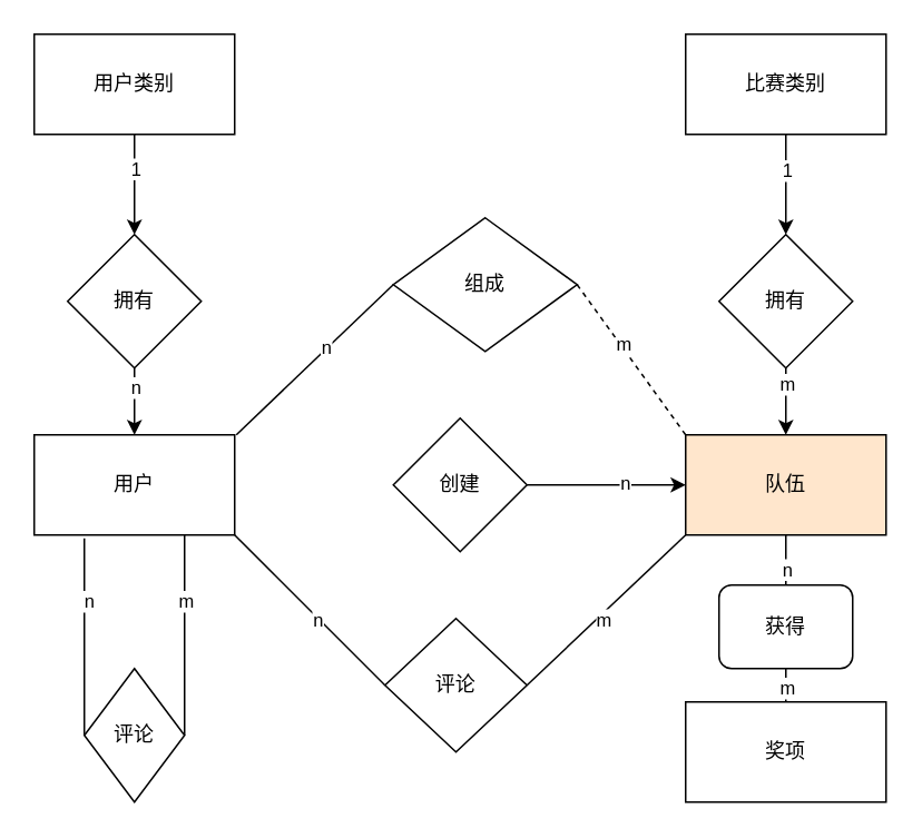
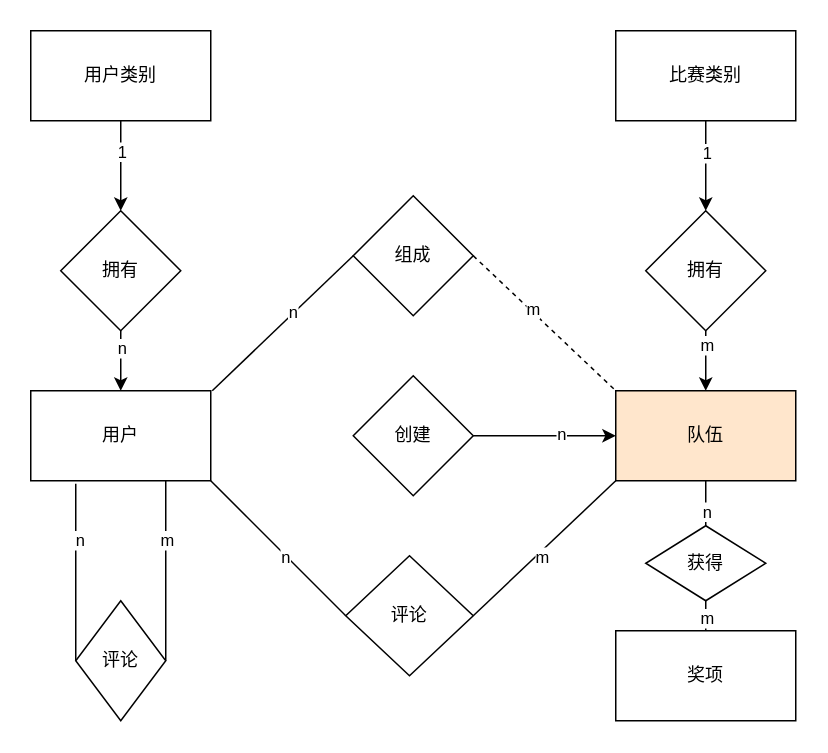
  <mxCell id="0" />
  <mxCell id="1" parent="0" />
  <mxCell id="2" value="用户" style="rounded=0;whiteSpace=wrap;html=1;" vertex="1" parent="1"><mxGeometry x="20" y="260" width="120" height="60" as="geometry" /></mxCell>
  <mxCell id="3" value="队伍" style="rounded=0;whiteSpace=wrap;html=1;fillColor=#ffe6cc;" vertex="1" parent="1"><mxGeometry x="410" y="260" width="120" height="60" as="geometry" /></mxCell>
  <mxCell id="4" value="" style="endArrow=none;html=1;entryX=0;entryY=0.5;entryDx=0;entryDy=0;" edge="1" parent="1" target="6"><mxGeometry width="50" height="50" relative="1" as="geometry"><mxPoint x="141" y="260" as="sourcePoint" /><mxPoint x="200" y="290" as="targetPoint" /></mxGeometry></mxCell>
  <mxCell id="5" value="n" style="edgeLabel;html=1;align=center;verticalAlign=middle;resizable=0;points=[];" vertex="1" connectable="0" parent="4"><mxGeometry x="0.152" y="1" relative="1" as="geometry"><mxPoint as="offset" /></mxGeometry></mxCell>
- <mxCell id="6" value="组成" style="rhombus;whiteSpace=wrap;html=1;" vertex="1" parent="1"><mxGeometry x="235" y="130" width="110" height="80" as="geometry" /></mxCell>
+ <mxCell id="6" value="组成" style="rhombus;whiteSpace=wrap;html=1;" vertex="1" parent="1"><mxGeometry x="235" y="130" width="80" height="80" as="geometry" /></mxCell>
  <mxCell id="7" value="" style="endArrow=none;html=1;entryX=0;entryY=0;entryDx=0;entryDy=0;exitX=1;exitY=0.5;exitDx=0;exitDy=0;dashed=1;" edge="1" parent="1" source="6" target="3"><mxGeometry width="50" height="50" relative="1" as="geometry"><mxPoint x="300" y="460" as="sourcePoint" /><mxPoint x="350" y="410" as="targetPoint" /></mxGeometry></mxCell>
  <mxCell id="8" value="m" style="edgeLabel;html=1;align=center;verticalAlign=middle;resizable=0;points=[];" vertex="1" connectable="0" parent="7"><mxGeometry x="-0.187" y="1" relative="1" as="geometry"><mxPoint as="offset" /></mxGeometry></mxCell>
  <mxCell id="9" value="评论" style="rhombus;whiteSpace=wrap;html=1;" vertex="1" parent="1"><mxGeometry x="230" y="370" width="85" height="80" as="geometry" /></mxCell>
  <mxCell id="10" value="" style="endArrow=none;html=1;entryX=1;entryY=1;entryDx=0;entryDy=0;exitX=0;exitY=0.5;exitDx=0;exitDy=0;" edge="1" parent="1" source="9" target="2"><mxGeometry width="50" height="50" relative="1" as="geometry"><mxPoint x="300" y="460" as="sourcePoint" /><mxPoint x="350" y="410" as="targetPoint" /></mxGeometry></mxCell>
  <mxCell id="11" value="n" style="edgeLabel;html=1;align=center;verticalAlign=middle;resizable=0;points=[];" vertex="1" connectable="0" parent="10"><mxGeometry x="0.245" y="-1" relative="1" as="geometry"><mxPoint x="15" y="17" as="offset" /></mxGeometry></mxCell>
  <mxCell id="12" value="" style="endArrow=none;html=1;entryX=0;entryY=1;entryDx=0;entryDy=0;exitX=1;exitY=0.5;exitDx=0;exitDy=0;" edge="1" parent="1" source="9" target="3"><mxGeometry width="50" height="50" relative="1" as="geometry"><mxPoint x="295" y="400" as="sourcePoint" /><mxPoint x="350" y="410" as="targetPoint" /></mxGeometry></mxCell>
  <mxCell id="13" value="m" style="edgeLabel;html=1;align=center;verticalAlign=middle;resizable=0;points=[];" vertex="1" connectable="0" parent="12"><mxGeometry x="0.152" relative="1" as="geometry"><mxPoint x="-9" y="12" as="offset" /></mxGeometry></mxCell>
  <mxCell id="14" value="" style="edgeStyle=none;rounded=0;orthogonalLoop=1;jettySize=auto;html=1;" edge="1" parent="1" source="16" target="3"><mxGeometry relative="1" as="geometry" /></mxCell>
  <mxCell id="15" value="n" style="edgeLabel;html=1;align=center;verticalAlign=middle;resizable=0;points=[];" vertex="1" connectable="0" parent="14"><mxGeometry x="0.216" y="2" relative="1" as="geometry"><mxPoint as="offset" /></mxGeometry></mxCell>
  <mxCell id="16" value="创建" style="rhombus;whiteSpace=wrap;html=1;" vertex="1" parent="1"><mxGeometry x="235" y="250" width="80" height="80" as="geometry" /></mxCell>
  <mxCell id="17" value="评论" style="rhombus;whiteSpace=wrap;html=1;" vertex="1" parent="1"><mxGeometry x="50" y="400" width="60" height="80" as="geometry" /></mxCell>
  <mxCell id="18" value="" style="endArrow=none;html=1;entryX=0;entryY=0.5;entryDx=0;entryDy=0;" edge="1" parent="1" target="17"><mxGeometry width="50" height="50" relative="1" as="geometry"><mxPoint x="50" y="322" as="sourcePoint" /><mxPoint x="350" y="310" as="targetPoint" /></mxGeometry></mxCell>
  <mxCell id="19" value="n" style="edgeLabel;html=1;align=center;verticalAlign=middle;resizable=0;points=[];" vertex="1" connectable="0" parent="18"><mxGeometry x="-0.377" y="2" relative="1" as="geometry"><mxPoint as="offset" /></mxGeometry></mxCell>
  <mxCell id="20" value="" style="endArrow=none;html=1;exitX=1;exitY=0.5;exitDx=0;exitDy=0;entryX=0.75;entryY=1;entryDx=0;entryDy=0;" edge="1" parent="1" source="17" target="2"><mxGeometry width="50" height="50" relative="1" as="geometry"><mxPoint x="300" y="360" as="sourcePoint" /><mxPoint x="350" y="310" as="targetPoint" /></mxGeometry></mxCell>
  <mxCell id="21" value="m" style="edgeLabel;html=1;align=center;verticalAlign=middle;resizable=0;points=[];" vertex="1" connectable="0" parent="20"><mxGeometry x="0.343" relative="1" as="geometry"><mxPoint as="offset" /></mxGeometry></mxCell>
  <mxCell id="22" value="" style="edgeStyle=none;rounded=0;orthogonalLoop=1;jettySize=auto;html=1;" edge="1" parent="1" source="24" target="2"><mxGeometry relative="1" as="geometry" /></mxCell>
  <mxCell id="23" value="n" style="edgeLabel;html=1;align=center;verticalAlign=middle;resizable=0;points=[];" vertex="1" connectable="0" parent="22"><mxGeometry x="-0.458" relative="1" as="geometry"><mxPoint as="offset" /></mxGeometry></mxCell>
  <mxCell id="24" value="拥有" style="rhombus;whiteSpace=wrap;html=1;rounded=0;" vertex="1" parent="1"><mxGeometry x="40" width="80" height="80" as="geometry" y="140" /></mxCell>
  <mxCell id="25" value="" style="edgeStyle=none;rounded=0;orthogonalLoop=1;jettySize=auto;html=1;" edge="1" parent="1" source="27" target="24"><mxGeometry relative="1" as="geometry" /></mxCell>
  <mxCell id="26" value="1" style="edgeLabel;html=1;align=center;verticalAlign=middle;resizable=0;points=[];" vertex="1" connectable="0" parent="25"><mxGeometry x="0.278" y="1" relative="1" as="geometry"><mxPoint x="-1" y="-18" as="offset" /></mxGeometry></mxCell>
  <mxCell id="27" value="用户类别" style="whiteSpace=wrap;html=1;rounded=0;" vertex="1" parent="1"><mxGeometry x="20" y="20" width="120" height="60" as="geometry" /></mxCell>
  <mxCell id="28" value="" style="edgeStyle=none;rounded=0;orthogonalLoop=1;jettySize=auto;html=1;" edge="1" parent="1" source="30" target="3"><mxGeometry relative="1" as="geometry" /></mxCell>
  <mxCell id="29" value="m" style="edgeLabel;html=1;align=center;verticalAlign=middle;resizable=0;points=[];" vertex="1" connectable="0" parent="28"><mxGeometry x="-0.542" relative="1" as="geometry"><mxPoint as="offset" /></mxGeometry></mxCell>
  <mxCell id="30" value="拥有" style="rhombus;whiteSpace=wrap;html=1;rounded=0;" vertex="1" parent="1"><mxGeometry x="430" width="80" height="80" as="geometry" y="140" /></mxCell>
  <mxCell id="31" value="" style="edgeStyle=none;rounded=0;orthogonalLoop=1;jettySize=auto;html=1;" edge="1" parent="1" source="33" target="30"><mxGeometry relative="1" as="geometry" /></mxCell>
  <mxCell id="32" value="1" style="edgeLabel;html=1;align=center;verticalAlign=middle;resizable=0;points=[];" vertex="1" connectable="0" parent="31"><mxGeometry x="-0.306" relative="1" as="geometry"><mxPoint as="offset" /></mxGeometry></mxCell>
  <mxCell id="33" value="比赛类别" style="whiteSpace=wrap;html=1;rounded=0;" vertex="1" parent="1"><mxGeometry x="410" y="20" width="120" height="60" as="geometry" /></mxCell>
- <mxCell id="34" value="获得" style="whiteSpace=wrap;html=1;rounded=1;" vertex="1" parent="1"><mxGeometry x="430" y="350" width="80" height="50" as="geometry" /></mxCell>
+ <mxCell id="34" value="获得" style="rhombus;whiteSpace=wrap;html=1;rounded=0;" vertex="1" parent="1"><mxGeometry x="430" y="350" width="80" height="50" as="geometry" /></mxCell>
  <mxCell id="35" value="奖项" style="whiteSpace=wrap;html=1;rounded=0;" vertex="1" parent="1"><mxGeometry x="410" y="420" width="120" height="60" as="geometry" /></mxCell>
  <mxCell id="36" value="" style="endArrow=none;html=1;entryX=0.5;entryY=1;entryDx=0;entryDy=0;exitX=0.5;exitY=0;exitDx=0;exitDy=0;" edge="1" parent="1" source="34" target="3"><mxGeometry width="50" height="50" relative="1" as="geometry"><mxPoint x="220" y="370" as="sourcePoint" /><mxPoint x="270" y="320" as="targetPoint" /></mxGeometry></mxCell>
  <mxCell id="37" value="n" style="edgeLabel;html=1;align=center;verticalAlign=middle;resizable=0;points=[];" vertex="1" connectable="0" parent="36"><mxGeometry x="0.327" y="2" relative="1" as="geometry"><mxPoint x="2" y="10" as="offset" /></mxGeometry></mxCell>
  <mxCell id="38" value="" style="endArrow=none;html=1;exitX=0.5;exitY=0;exitDx=0;exitDy=0;entryX=0.5;entryY=1;entryDx=0;entryDy=0;" edge="1" parent="1" source="35" target="34"><mxGeometry width="50" height="50" relative="1" as="geometry"><mxPoint x="220" y="370" as="sourcePoint" /><mxPoint x="270" y="320" as="targetPoint" /></mxGeometry></mxCell>
  <mxCell id="39" value="m" style="edgeLabel;html=1;align=center;verticalAlign=middle;resizable=0;points=[];" vertex="1" connectable="0" parent="38"><mxGeometry x="0.233" y="2" relative="1" as="geometry"><mxPoint x="2" y="3" as="offset" /></mxGeometry></mxCell>
